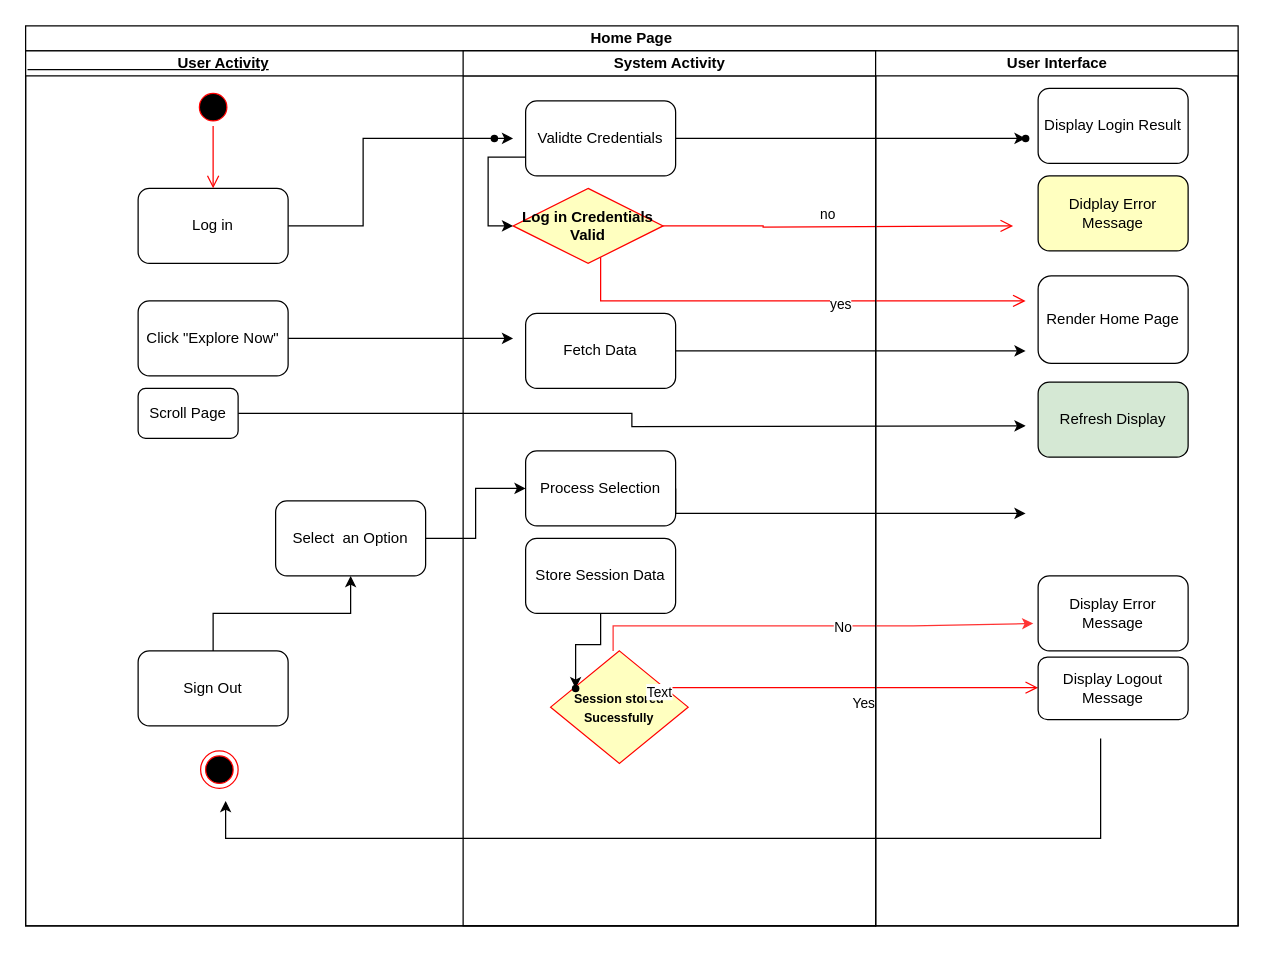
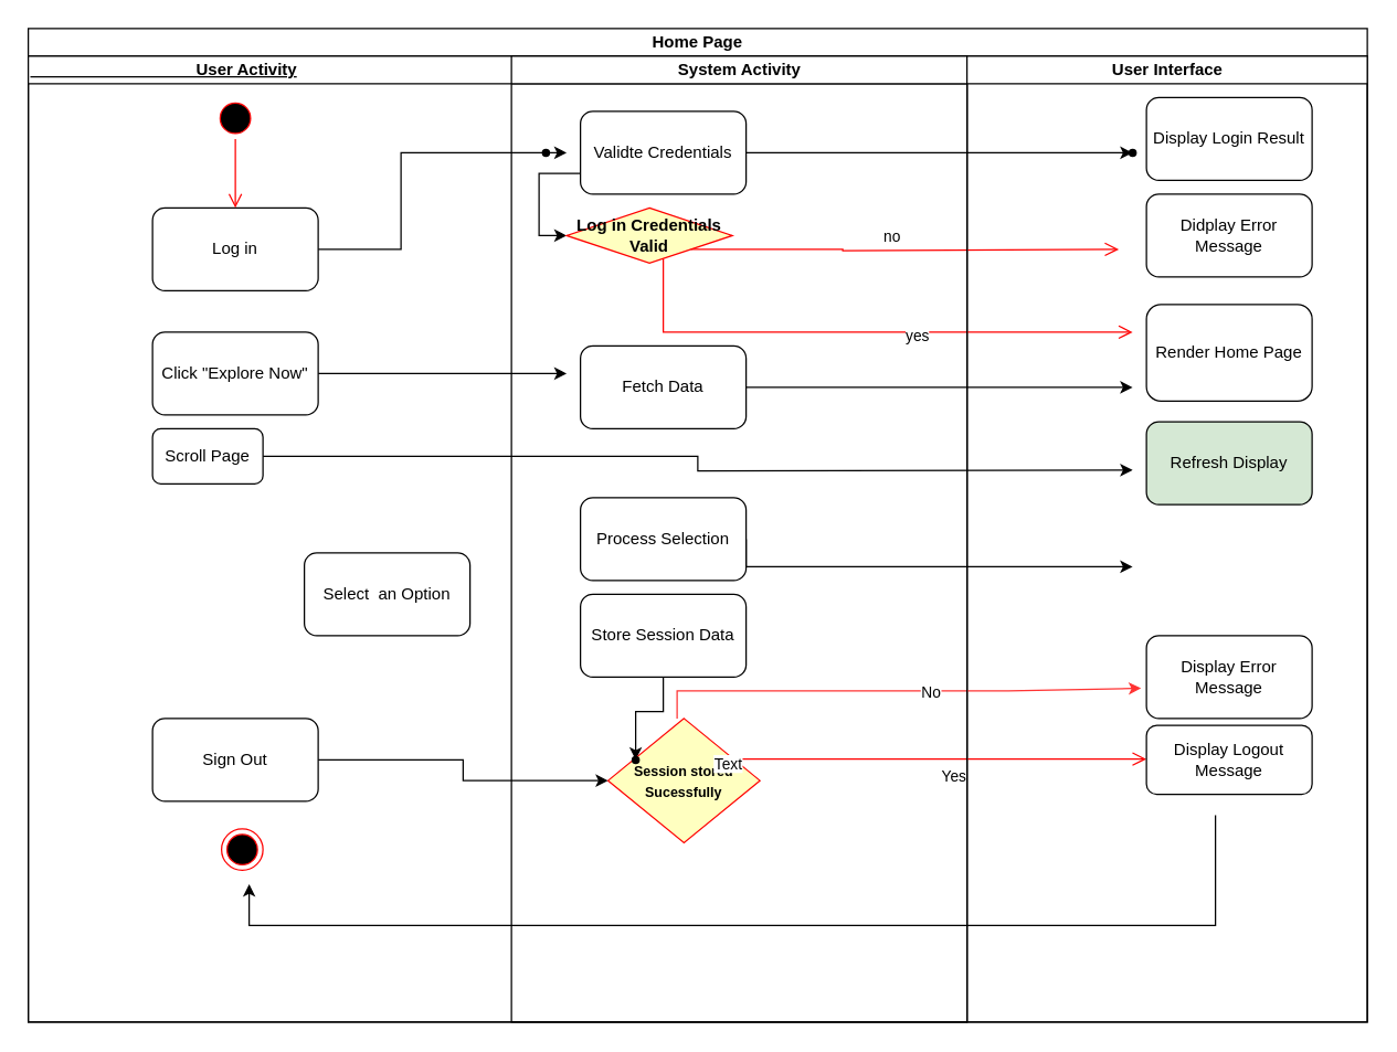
  <mxCell id="0" />
  <mxCell id="1" parent="0" />
  <mxCell id="2" value="Home Page" style="swimlane;html=1;childLayout=stackLayout;resizeParent=1;resizeParentMax=0;startSize=20;whiteSpace=wrap;" parent="1" vertex="1"><mxGeometry x="20" y="20" width="970" height="720" as="geometry"><mxRectangle x="50" y="80" width="50" height="30" as="alternateBounds" /></mxGeometry></mxCell>
  <mxCell id="3" value="&lt;div align=&quot;left&quot;&gt;&lt;b&gt;&amp;nbsp;&amp;nbsp;&amp;nbsp;&amp;nbsp;&amp;nbsp;&amp;nbsp;&amp;nbsp;&amp;nbsp;&amp;nbsp;&amp;nbsp;&amp;nbsp;&amp;nbsp;&amp;nbsp;&amp;nbsp;&amp;nbsp;&amp;nbsp;&amp;nbsp;&amp;nbsp; &amp;nbsp; &amp;nbsp; &amp;nbsp; &amp;nbsp; &amp;nbsp; &amp;nbsp; &amp;nbsp; &amp;nbsp;&amp;nbsp; User Activity&lt;/b&gt;&lt;/div&gt;" style="swimlane;html=1;startSize=20;align=left;fontStyle=4" parent="2" vertex="1"><mxGeometry y="20" width="680" height="700" as="geometry" /></mxCell>
  <mxCell id="4" value="" style="edgeStyle=orthogonalEdgeStyle;rounded=0;orthogonalLoop=1;jettySize=auto;html=1;" parent="3" source="5" edge="1"><mxGeometry relative="1" as="geometry"><mxPoint x="390" y="70" as="targetPoint" /><Array as="points"><mxPoint x="270" y="140" /><mxPoint x="270" y="70" /></Array></mxGeometry></mxCell>
  <mxCell id="5" value="Log in " style="rounded=1;whiteSpace=wrap;html=1;" parent="3" vertex="1"><mxGeometry x="90" y="110" width="120" height="60" as="geometry" /></mxCell>
  <mxCell id="6" style="edgeStyle=orthogonalEdgeStyle;rounded=0;orthogonalLoop=1;jettySize=auto;html=1;exitX=1;exitY=0.5;exitDx=0;exitDy=0;" parent="3" source="7" edge="1"><mxGeometry relative="1" as="geometry"><mxPoint x="390" y="230" as="targetPoint" /></mxGeometry></mxCell>
  <mxCell id="7" value="Click &quot;Explore Now&quot;" style="rounded=1;whiteSpace=wrap;html=1;" parent="3" vertex="1"><mxGeometry x="90" y="200" width="120" height="60" as="geometry" /></mxCell>
  <mxCell id="8" style="edgeStyle=orthogonalEdgeStyle;rounded=0;orthogonalLoop=1;jettySize=auto;html=1;exitX=1;exitY=0.5;exitDx=0;exitDy=0;" parent="3" source="9" edge="1"><mxGeometry relative="1" as="geometry"><mxPoint x="800" y="300" as="targetPoint" /></mxGeometry></mxCell>
  <mxCell id="9" value="Scroll Page" style="rounded=1;whiteSpace=wrap;html=1;" parent="3" vertex="1"><mxGeometry x="90" y="270" width="80" height="40" as="geometry" /></mxCell>
- <mxCell id="10" style="edgeStyle=orthogonalEdgeStyle;rounded=0;orthogonalLoop=1;jettySize=auto;html=1;exitX=1;exitY=0.5;exitDx=0;exitDy=0;entryX=0;entryY=0.5;entryDx=0;entryDy=0;" parent="3" source="11" target="21" edge="1"><mxGeometry relative="1" as="geometry" /></mxCell>
  <mxCell id="11" value="Select&amp;nbsp; an Option " style="rounded=1;whiteSpace=wrap;html=1;" parent="3" vertex="1"><mxGeometry x="200" y="360" width="120" height="60" as="geometry" /></mxCell>
- <mxCell id="12" style="edgeStyle=orthogonalEdgeStyle;rounded=0;orthogonalLoop=1;jettySize=auto;html=1;" parent="3" source="13" target="11" edge="1"><mxGeometry relative="1" as="geometry" /></mxCell>
+ <mxCell id="12" style="edgeStyle=orthogonalEdgeStyle;rounded=0;orthogonalLoop=1;jettySize=auto;html=1;" parent="3" source="13" target="27" edge="1"><mxGeometry relative="1" as="geometry" /></mxCell>
  <mxCell id="13" value="Sign Out" style="rounded=1;whiteSpace=wrap;html=1;" parent="3" vertex="1"><mxGeometry x="90" y="480" width="120" height="60" as="geometry" /></mxCell>
  <mxCell id="14" value="" style="ellipse;html=1;shape=endState;fillColor=#000000;strokeColor=#ff0000;" parent="3" vertex="1"><mxGeometry x="140" y="560" width="30" height="30" as="geometry" /></mxCell>
  <mxCell id="15" value="System Activity" style="swimlane;html=1;startSize=20;" parent="3" vertex="1"><mxGeometry x="350" width="330" height="700" as="geometry" /></mxCell>
  <mxCell id="16" style="edgeStyle=orthogonalEdgeStyle;rounded=0;orthogonalLoop=1;jettySize=auto;html=1;exitX=0;exitY=0.75;exitDx=0;exitDy=0;entryX=0;entryY=0.5;entryDx=0;entryDy=0;" parent="15" source="17" target="24" edge="1"><mxGeometry relative="1" as="geometry" /></mxCell>
  <mxCell id="17" value="Validte Credentials" style="rounded=1;whiteSpace=wrap;html=1;" parent="15" vertex="1"><mxGeometry x="50" y="40" width="120" height="60" as="geometry" /></mxCell>
  <mxCell id="18" style="edgeStyle=orthogonalEdgeStyle;rounded=0;orthogonalLoop=1;jettySize=auto;html=1;exitX=1;exitY=0.5;exitDx=0;exitDy=0;" parent="15" source="19" edge="1"><mxGeometry relative="1" as="geometry"><mxPoint x="450" y="240" as="targetPoint" /></mxGeometry></mxCell>
  <mxCell id="19" value="Fetch Data" style="rounded=1;whiteSpace=wrap;html=1;" parent="15" vertex="1"><mxGeometry x="50" y="210" width="120" height="60" as="geometry" /></mxCell>
  <mxCell id="20" style="edgeStyle=orthogonalEdgeStyle;rounded=0;orthogonalLoop=1;jettySize=auto;html=1;exitX=1;exitY=0.5;exitDx=0;exitDy=0;" parent="15" source="21" edge="1"><mxGeometry relative="1" as="geometry"><mxPoint x="450" y="370" as="targetPoint" /><Array as="points"><mxPoint x="170" y="370" /></Array></mxGeometry></mxCell>
  <mxCell id="21" value="Process Selection" style="rounded=1;whiteSpace=wrap;html=1;" parent="15" vertex="1"><mxGeometry x="50" y="320" width="120" height="60" as="geometry" /></mxCell>
  <mxCell id="22" value="" style="edgeStyle=orthogonalEdgeStyle;rounded=0;orthogonalLoop=1;jettySize=auto;html=1;" parent="15" source="23" target="31" edge="1"><mxGeometry relative="1" as="geometry" /></mxCell>
  <mxCell id="23" value="Store Session Data" style="rounded=1;whiteSpace=wrap;html=1;" parent="15" vertex="1"><mxGeometry x="50" y="390" width="120" height="60" as="geometry" /></mxCell>
- <mxCell id="24" value="&lt;div&gt;&lt;b&gt;Log in Credentials&lt;/b&gt;&lt;/div&gt;&lt;div&gt;&lt;b&gt;Valid&lt;br&gt;&lt;/b&gt;&lt;/div&gt;" style="rhombus;whiteSpace=wrap;html=1;fontColor=#000000;fillColor=#ffffc0;strokeColor=#ff0000;" parent="15" vertex="1"><mxGeometry x="40" y="110" width="120" height="60" as="geometry" /></mxCell>
+ <mxCell id="24" value="&lt;div&gt;&lt;b&gt;Log in Credentials&lt;/b&gt;&lt;/div&gt;&lt;div&gt;&lt;b&gt;Valid&lt;br&gt;&lt;/b&gt;&lt;/div&gt;" style="rhombus;whiteSpace=wrap;html=1;fontColor=#000000;fillColor=#ffffc0;strokeColor=#ff0000;" parent="15" vertex="1"><mxGeometry x="40" y="110" width="120" height="40" as="geometry" /></mxCell>
  <mxCell id="25" value="no" style="edgeStyle=orthogonalEdgeStyle;html=1;align=left;verticalAlign=bottom;endArrow=open;endSize=8;strokeColor=#ff0000;rounded=0;" parent="15" source="24" edge="1"><mxGeometry x="-0.107" y="1" relative="1" as="geometry"><mxPoint x="440" y="140" as="targetPoint" /><Array as="points"><mxPoint x="240" y="140" /><mxPoint x="430" y="141" /></Array><mxPoint as="offset" /></mxGeometry></mxCell>
  <mxCell id="26" value="yes" style="edgeStyle=orthogonalEdgeStyle;html=1;align=left;verticalAlign=top;endArrow=open;endSize=8;strokeColor=#ff0000;rounded=0;" parent="15" source="24" edge="1"><mxGeometry x="0.155" y="10" relative="1" as="geometry"><mxPoint x="450" y="200" as="targetPoint" /><Array as="points"><mxPoint x="110" y="200" /><mxPoint x="381" y="200" /></Array><mxPoint as="offset" /></mxGeometry></mxCell>
  <mxCell id="27" value="&lt;div&gt;&lt;b&gt;&lt;font style=&quot;font-size: 10px;&quot;&gt;Session stored &lt;br&gt;&lt;/font&gt;&lt;/b&gt;&lt;/div&gt;&lt;div&gt;&lt;font style=&quot;font-size: 10px;&quot;&gt;&lt;b&gt;Sucessfully&lt;/b&gt;&lt;/font&gt;&lt;br&gt;&lt;/div&gt;" style="rhombus;whiteSpace=wrap;html=1;fontColor=#000000;fillColor=#ffffc0;strokeColor=#ff0000;" parent="15" vertex="1"><mxGeometry x="70" y="480" width="110" height="90" as="geometry" /></mxCell>
  <mxCell id="28" value="" style="shape=waypoint;sketch=0;size=6;pointerEvents=1;points=[];fillColor=default;resizable=0;rotatable=0;perimeter=centerPerimeter;snapToPoint=1;rounded=1;" parent="15" vertex="1"><mxGeometry x="15" y="60" width="20" height="20" as="geometry" /></mxCell>
  <mxCell id="29" value="Yes" style="edgeStyle=orthogonalEdgeStyle;html=1;align=left;verticalAlign=top;endArrow=open;endSize=8;strokeColor=#ff0000;rounded=0;" parent="15" edge="1"><mxGeometry x="0.032" relative="1" as="geometry"><mxPoint x="460" y="509.41" as="targetPoint" /><Array as="points"><mxPoint x="460" y="509.41" /></Array><mxPoint x="150" y="509.41" as="sourcePoint" /><mxPoint as="offset" /></mxGeometry></mxCell>
  <mxCell id="30" value="Text" style="edgeLabel;html=1;align=center;verticalAlign=middle;resizable=0;points=[];" parent="29" connectable="0" vertex="1"><mxGeometry x="-0.957" y="-3" relative="1" as="geometry"><mxPoint as="offset" /></mxGeometry></mxCell>
  <mxCell id="31" value="" style="shape=waypoint;sketch=0;size=6;pointerEvents=1;points=[];fillColor=default;resizable=0;rotatable=0;perimeter=centerPerimeter;snapToPoint=1;rounded=1;" parent="15" vertex="1"><mxGeometry x="80" y="500" width="20" height="20" as="geometry" /></mxCell>
  <mxCell id="32" value="" style="endArrow=classic;html=1;rounded=0;exitX=0.5;exitY=0;exitDx=0;exitDy=0;fillColor=#FF3333;strokeColor=#FF3333;entryX=-0.032;entryY=0.635;entryDx=0;entryDy=0;entryPerimeter=0;" parent="15" target="43" edge="1"><mxGeometry width="50" height="50" relative="1" as="geometry"><mxPoint x="120" y="480" as="sourcePoint" /><mxPoint x="450" y="460" as="targetPoint" /><Array as="points"><mxPoint x="120" y="460" /><mxPoint x="360" y="460" /></Array></mxGeometry></mxCell>
  <mxCell id="33" value="No" style="edgeLabel;html=1;align=center;verticalAlign=middle;resizable=0;points=[];" parent="32" connectable="0" vertex="1"><mxGeometry x="0.138" relative="1" as="geometry"><mxPoint as="offset" /></mxGeometry></mxCell>
  <mxCell id="34" value="" style="ellipse;html=1;shape=startState;fillColor=#000000;strokeColor=#ff0000;" parent="3" vertex="1"><mxGeometry x="135" y="30" width="30" height="30" as="geometry" /></mxCell>
  <mxCell id="35" value="" style="edgeStyle=orthogonalEdgeStyle;html=1;verticalAlign=bottom;endArrow=open;endSize=8;strokeColor=#ff0000;rounded=0;" parent="3" source="34" edge="1"><mxGeometry relative="1" as="geometry"><mxPoint x="150" y="110" as="targetPoint" /></mxGeometry></mxCell>
  <mxCell id="36" value="" style="edgeStyle=orthogonalEdgeStyle;rounded=0;orthogonalLoop=1;jettySize=auto;html=1;" parent="3" edge="1"><mxGeometry relative="1" as="geometry"><mxPoint x="860.0" y="550" as="sourcePoint" /><mxPoint x="160" y="600" as="targetPoint" /><Array as="points"><mxPoint x="860" y="630" /><mxPoint x="160" y="630" /></Array></mxGeometry></mxCell>
  <mxCell id="37" value="User Interface" style="swimlane;html=1;startSize=20;" parent="2" vertex="1"><mxGeometry x="680" y="20" width="290" height="700" as="geometry" /></mxCell>
  <mxCell id="38" value="Display Login Result" style="rounded=1;whiteSpace=wrap;html=1;" parent="37" vertex="1"><mxGeometry x="130" y="30" width="120" height="60" as="geometry" /></mxCell>
  <mxCell id="39" value="Render Home Page" style="rounded=1;whiteSpace=wrap;html=1;" parent="37" vertex="1"><mxGeometry x="130" y="180" width="120" height="70" as="geometry" /></mxCell>
  <mxCell id="40" value="Refresh Display" style="rounded=1;whiteSpace=wrap;html=1;fillColor=#d5e8d4;" parent="37" vertex="1"><mxGeometry x="130" y="265" width="120" height="60" as="geometry" /></mxCell>
  <mxCell id="41" value="Display Logout Message" style="rounded=1;whiteSpace=wrap;html=1;" parent="37" vertex="1"><mxGeometry x="130" y="485" width="120" height="50" as="geometry" /></mxCell>
- <mxCell id="42" value="&lt;div&gt;Didplay Error &lt;br&gt;&lt;/div&gt;&lt;div&gt;Message&lt;br&gt;&lt;/div&gt;" style="rounded=1;whiteSpace=wrap;html=1;fillColor=#ffffc0;" parent="37" vertex="1"><mxGeometry x="130" y="100" width="120" height="60" as="geometry" /></mxCell>
+ <mxCell id="42" value="&lt;div&gt;Didplay Error &lt;br&gt;&lt;/div&gt;&lt;div&gt;Message&lt;br&gt;&lt;/div&gt;" style="rounded=1;whiteSpace=wrap;html=1;" parent="37" vertex="1"><mxGeometry x="130" y="100" width="120" height="60" as="geometry" /></mxCell>
  <mxCell id="43" value="&lt;div&gt;Display Error &lt;br&gt;&lt;/div&gt;&lt;div&gt;Message&lt;br&gt;&lt;/div&gt;" style="rounded=1;whiteSpace=wrap;html=1;" parent="37" vertex="1"><mxGeometry x="130" y="420" width="120" height="60" as="geometry" /></mxCell>
  <mxCell id="44" value="" style="shape=waypoint;sketch=0;size=6;pointerEvents=1;points=[];fillColor=default;resizable=0;rotatable=0;perimeter=centerPerimeter;snapToPoint=1;rounded=1;" parent="37" vertex="1"><mxGeometry x="110" y="60" width="20" height="20" as="geometry" /></mxCell>
  <mxCell id="45" value="" style="edgeStyle=orthogonalEdgeStyle;rounded=0;orthogonalLoop=1;jettySize=auto;html=1;" parent="2" source="17" target="44" edge="1"><mxGeometry relative="1" as="geometry" /></mxCell>
